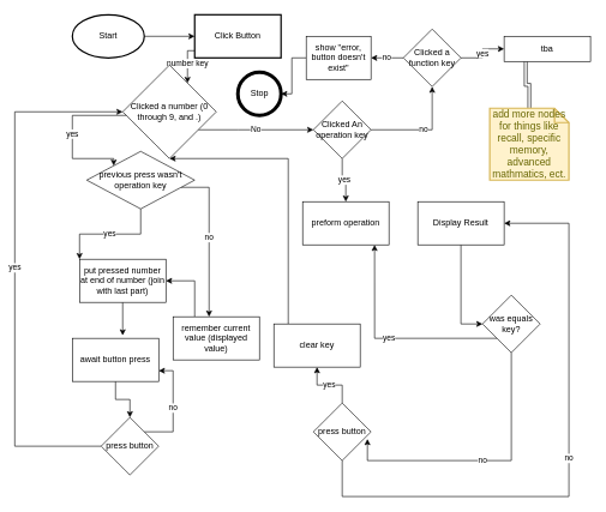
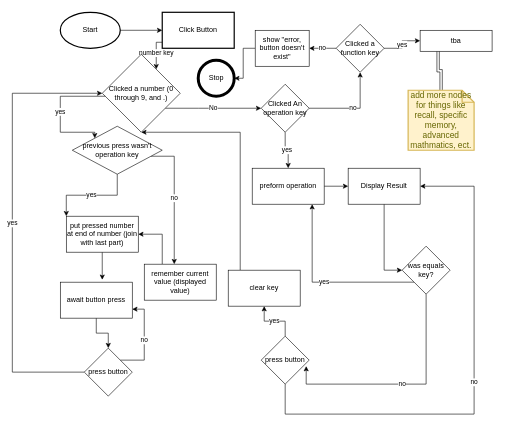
  <mxCell id="0" />
  <mxCell id="1" parent="0" />
  <mxCell id="2" value="" style="edgeStyle=orthogonalEdgeStyle;rounded=0;orthogonalLoop=1;jettySize=auto;html=1;" edge="1" parent="1" source="3" target="5"><mxGeometry relative="1" as="geometry" /></mxCell>
  <mxCell id="3" value="Start" style="strokeWidth=2;html=1;shape=mxgraph.flowchart.start_1;whiteSpace=wrap;" parent="1" vertex="1"><mxGeometry x="100" y="20" width="100" height="60" as="geometry" /></mxCell>
  <mxCell id="4" value="number key" style="edgeStyle=orthogonalEdgeStyle;rounded=0;orthogonalLoop=1;jettySize=auto;html=1;" edge="1" parent="1" source="5" target="8"><mxGeometry relative="1" as="geometry"><Array as="points"><mxPoint x="260" y="70" /></Array></mxGeometry></mxCell>
  <mxCell id="5" value="Click Button" style="whiteSpace=wrap;html=1;strokeWidth=2;" vertex="1" parent="1"><mxGeometry x="270" y="20" width="120" height="60" as="geometry" /></mxCell>
  <mxCell id="6" value="yes" style="edgeStyle=orthogonalEdgeStyle;rounded=0;orthogonalLoop=1;jettySize=auto;html=1;entryX=0;entryY=0;entryDx=0;entryDy=0;" edge="1" parent="1" source="28" target="10"><mxGeometry relative="1" as="geometry" /></mxCell>
  <mxCell id="7" value="No" style="edgeStyle=orthogonalEdgeStyle;rounded=0;orthogonalLoop=1;jettySize=auto;html=1;" edge="1" parent="1" source="8" target="13"><mxGeometry relative="1" as="geometry"><Array as="points"><mxPoint x="330" y="180" /><mxPoint x="330" y="180" /></Array></mxGeometry></mxCell>
  <mxCell id="8" value="Clicked a number (0 through 9, and .)" style="rhombus;whiteSpace=wrap;html=1;" vertex="1" parent="1"><mxGeometry x="170" y="90" width="130" height="130" as="geometry" /></mxCell>
  <mxCell id="9" style="edgeStyle=orthogonalEdgeStyle;rounded=0;orthogonalLoop=1;jettySize=auto;html=1;entryX=0.583;entryY=-0.067;entryDx=0;entryDy=0;entryPerimeter=0;" edge="1" parent="1" source="10" target="43"><mxGeometry relative="1" as="geometry" /></mxCell>
  <mxCell id="10" value="put pressed number at end of number (join with last part)" style="rounded=0;whiteSpace=wrap;html=1;" vertex="1" parent="1"><mxGeometry x="110" y="360" width="120" height="60" as="geometry" /></mxCell>
  <mxCell id="11" value="no" style="edgeStyle=orthogonalEdgeStyle;rounded=0;orthogonalLoop=1;jettySize=auto;html=1;" edge="1" parent="1" source="13" target="16"><mxGeometry relative="1" as="geometry" /></mxCell>
  <mxCell id="12" value="yes" style="edgeStyle=orthogonalEdgeStyle;rounded=0;orthogonalLoop=1;jettySize=auto;html=1;" edge="1" parent="1" source="13" target="33"><mxGeometry relative="1" as="geometry" /></mxCell>
  <mxCell id="13" value="Clicked An operation key" style="rhombus;whiteSpace=wrap;html=1;" vertex="1" parent="1"><mxGeometry x="435" y="140" width="80" height="80" as="geometry" /></mxCell>
  <mxCell id="14" value="yes" style="edgeStyle=orthogonalEdgeStyle;rounded=0;orthogonalLoop=1;jettySize=auto;html=1;" edge="1" parent="1" source="16" target="18"><mxGeometry relative="1" as="geometry" /></mxCell>
  <mxCell id="15" value="no" style="edgeStyle=orthogonalEdgeStyle;rounded=0;orthogonalLoop=1;jettySize=auto;html=1;" edge="1" parent="1" source="16" target="20"><mxGeometry relative="1" as="geometry" /></mxCell>
  <mxCell id="16" value="Clicked a function key" style="rhombus;whiteSpace=wrap;html=1;" vertex="1" parent="1"><mxGeometry x="560" y="40" width="80" height="80" as="geometry" /></mxCell>
  <mxCell id="17" style="edgeStyle=orthogonalEdgeStyle;rounded=0;orthogonalLoop=1;jettySize=auto;html=1;exitX=0.25;exitY=1;exitDx=0;exitDy=0;shape=link;" edge="1" parent="1" source="18" target="44"><mxGeometry relative="1" as="geometry" /></mxCell>
  <mxCell id="18" value="tba" style="whiteSpace=wrap;html=1;" vertex="1" parent="1"><mxGeometry x="700" y="50" width="120" height="35" as="geometry" /></mxCell>
  <mxCell id="19" style="edgeStyle=orthogonalEdgeStyle;rounded=0;orthogonalLoop=1;jettySize=auto;html=1;" edge="1" parent="1" source="20" target="21"><mxGeometry relative="1" as="geometry" /></mxCell>
  <mxCell id="20" value="show &quot;error, button doesn't exist&quot;" style="whiteSpace=wrap;html=1;" vertex="1" parent="1"><mxGeometry x="425" y="50" width="90" height="60" as="geometry" /></mxCell>
  <mxCell id="21" value="Stop" style="shape=ellipse;html=1;dashed=0;whitespace=wrap;aspect=fixed;strokeWidth=5;perimeter=ellipsePerimeter;" vertex="1" parent="1"><mxGeometry x="330" y="100" width="60" height="60" as="geometry" /></mxCell>
  <mxCell id="22" style="edgeStyle=orthogonalEdgeStyle;rounded=0;orthogonalLoop=1;jettySize=auto;html=1;entryX=0;entryY=0.5;entryDx=0;entryDy=0;" edge="1" parent="1" source="23" target="36"><mxGeometry relative="1" as="geometry" /></mxCell>
  <mxCell id="23" value="Display Result" style="whiteSpace=wrap;html=1;" vertex="1" parent="1"><mxGeometry x="580" y="280" width="120" height="60" as="geometry" /></mxCell>
  <mxCell id="24" value="yes" style="edgeStyle=orthogonalEdgeStyle;rounded=0;orthogonalLoop=1;jettySize=auto;html=1;" edge="1" parent="1" source="26" target="38"><mxGeometry relative="1" as="geometry" /></mxCell>
  <mxCell id="25" value="no" style="edgeStyle=orthogonalEdgeStyle;rounded=0;orthogonalLoop=1;jettySize=auto;html=1;" edge="1" parent="1" source="26" target="23"><mxGeometry relative="1" as="geometry"><Array as="points"><mxPoint x="475" y="690" /><mxPoint x="790" y="690" /><mxPoint x="790" y="310" /></Array></mxGeometry></mxCell>
  <mxCell id="26" value="press button" style="rhombus;whiteSpace=wrap;html=1;" vertex="1" parent="1"><mxGeometry x="435" y="560" width="80" height="80" as="geometry" /></mxCell>
  <mxCell id="27" value="no" style="edgeStyle=orthogonalEdgeStyle;rounded=0;orthogonalLoop=1;jettySize=auto;html=1;" edge="1" parent="1" source="28" target="31"><mxGeometry relative="1" as="geometry"><Array as="points"><mxPoint x="290" y="260" /></Array></mxGeometry></mxCell>
  <mxCell id="28" value="previous press wasn't operation key" style="rhombus;whiteSpace=wrap;html=1;" vertex="1" parent="1"><mxGeometry x="120" y="210" width="150" height="80" as="geometry" /></mxCell>
  <mxCell id="29" value="yes" style="edgeStyle=orthogonalEdgeStyle;rounded=0;orthogonalLoop=1;jettySize=auto;html=1;entryX=0;entryY=0;entryDx=0;entryDy=0;" edge="1" parent="1" source="8" target="28"><mxGeometry relative="1" as="geometry"><mxPoint x="260" y="220" as="sourcePoint" /><mxPoint x="130" y="340" as="targetPoint" /><Array as="points"><mxPoint x="200" y="180" /><mxPoint x="200" y="160" /><mxPoint x="100" y="160" /><mxPoint x="100" y="220" /></Array></mxGeometry></mxCell>
  <mxCell id="30" style="edgeStyle=orthogonalEdgeStyle;rounded=0;orthogonalLoop=1;jettySize=auto;html=1;entryX=1;entryY=0.5;entryDx=0;entryDy=0;" edge="1" parent="1" source="31" target="10"><mxGeometry relative="1" as="geometry"><Array as="points"><mxPoint x="270" y="390" /></Array></mxGeometry></mxCell>
  <mxCell id="31" value="remember current value (displayed value)" style="whiteSpace=wrap;html=1;" vertex="1" parent="1"><mxGeometry x="240" y="440" width="120" height="60" as="geometry" /></mxCell>
+ <mxCell id="32" value="" style="edgeStyle=orthogonalEdgeStyle;rounded=0;orthogonalLoop=1;jettySize=auto;html=1;" edge="1" parent="1" source="33" target="23"><mxGeometry relative="1" as="geometry" /></mxCell>
  <mxCell id="33" value="preform operation" style="whiteSpace=wrap;html=1;" vertex="1" parent="1"><mxGeometry x="420" y="280" width="120" height="60" as="geometry" /></mxCell>
  <mxCell id="34" value="no" style="edgeStyle=orthogonalEdgeStyle;rounded=0;orthogonalLoop=1;jettySize=auto;html=1;entryX=0.938;entryY=0.625;entryDx=0;entryDy=0;entryPerimeter=0;" edge="1" parent="1" source="36" target="26"><mxGeometry relative="1" as="geometry"><Array as="points"><mxPoint x="710" y="640" /><mxPoint x="510" y="640" /></Array></mxGeometry></mxCell>
  <mxCell id="35" value="yes" style="edgeStyle=orthogonalEdgeStyle;rounded=0;orthogonalLoop=1;jettySize=auto;html=1;entryX=0.833;entryY=1;entryDx=0;entryDy=0;entryPerimeter=0;" edge="1" parent="1" source="36" target="33"><mxGeometry relative="1" as="geometry"><Array as="points"><mxPoint x="520" y="470" /></Array></mxGeometry></mxCell>
  <mxCell id="36" value="was equals key?" style="rhombus;whiteSpace=wrap;html=1;" vertex="1" parent="1"><mxGeometry x="670" y="410" width="80" height="80" as="geometry" /></mxCell>
  <mxCell id="37" style="edgeStyle=orthogonalEdgeStyle;rounded=0;orthogonalLoop=1;jettySize=auto;html=1;entryX=0.5;entryY=1;entryDx=0;entryDy=0;sketch=0;shadow=0;" edge="1" parent="1" source="38" target="8"><mxGeometry relative="1" as="geometry"><Array as="points"><mxPoint x="400" y="220" /></Array></mxGeometry></mxCell>
  <mxCell id="38" value="clear key" style="whiteSpace=wrap;html=1;" vertex="1" parent="1"><mxGeometry x="380" y="450" width="120" height="60" as="geometry" /></mxCell>
  <mxCell id="39" value="yes" style="edgeStyle=orthogonalEdgeStyle;rounded=0;orthogonalLoop=1;jettySize=auto;html=1;entryX=0;entryY=0.5;entryDx=0;entryDy=0;" edge="1" parent="1" source="41" target="8"><mxGeometry relative="1" as="geometry"><Array as="points"><mxPoint x="20" y="620" /><mxPoint x="20" y="155" /></Array></mxGeometry></mxCell>
  <mxCell id="40" value="no" style="edgeStyle=orthogonalEdgeStyle;rounded=0;orthogonalLoop=1;jettySize=auto;html=1;entryX=1;entryY=0.75;entryDx=0;entryDy=0;" edge="1" parent="1" source="41" target="43"><mxGeometry relative="1" as="geometry"><Array as="points"><mxPoint x="240" y="600" /><mxPoint x="240" y="515" /></Array></mxGeometry></mxCell>
  <mxCell id="41" value="press button" style="rhombus;whiteSpace=wrap;html=1;" vertex="1" parent="1"><mxGeometry x="140" y="580" width="80" height="80" as="geometry" /></mxCell>
  <mxCell id="42" style="edgeStyle=orthogonalEdgeStyle;rounded=0;orthogonalLoop=1;jettySize=auto;html=1;" edge="1" parent="1" source="43" target="41"><mxGeometry relative="1" as="geometry" /></mxCell>
  <mxCell id="43" value="await button press&lt;br&gt;" style="rounded=0;whiteSpace=wrap;html=1;" vertex="1" parent="1"><mxGeometry x="100" y="470" width="120" height="60" as="geometry" /></mxCell>
  <mxCell id="44" value="add more nodes for things like recall, specific memory, advanced mathmatics, ect." style="shape=note;strokeWidth=2;fontSize=14;size=20;whiteSpace=wrap;html=1;fillColor=#fff2cc;strokeColor=#d6b656;fontColor=#666600;" vertex="1" parent="1"><mxGeometry x="680" y="150" width="110" height="100" as="geometry" /></mxCell>
